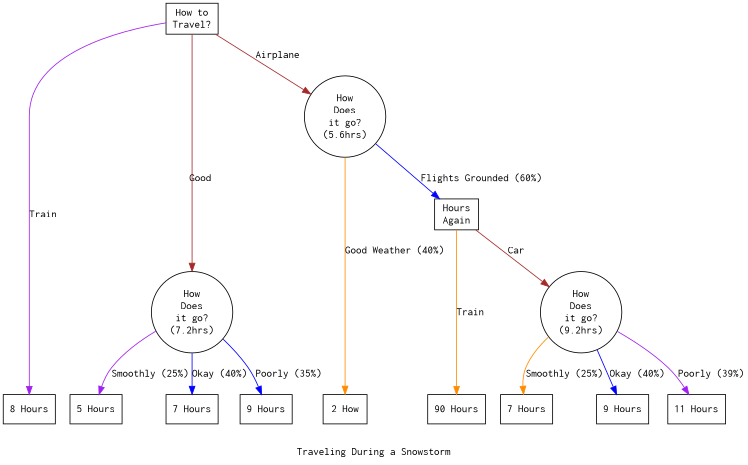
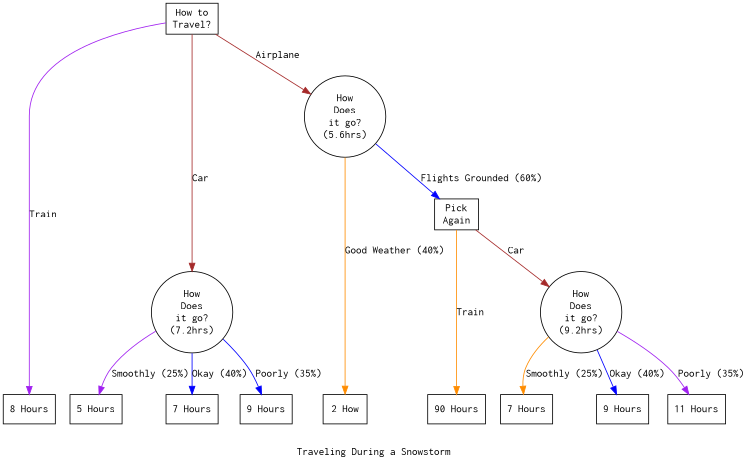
  digraph {
    fontname=inconsolata
    label="Traveling During a Snowstorm"
    rankdir=TB
    node [fontname=inconsolata shape=box]
    edge [color=blue fontname=inconsolata]
    n1 [label="8 Hours"]
    n2 [label="5 Hours"]
    n3 [label="7 Hours"]
    n4 [label="9 Hours"]
    n5 [label="2 How"]
    n6 [label="90 Hours"]
    n7 [label="7 Hours"]
    n8 [label="9 Hours"]
    n9 [label="11 Hours"]
    n10 [label="How to\nTravel?"]
    n11 [label="How\nDoes\nit go?\n(7.2hrs)" shape=circle]
    n12 [label="How\nDoes\nit go?\n(5.6hrs)" shape=circle]
-   n13 [label="Hours\nAgain"]
+   n13 [label="Pick\nAgain"]
    n14 [label="How\nDoes\nit go?\n(9.2hrs)" shape=circle]
    subgraph sub_1 {
      rank=same
      n1
      n2
      n3
      n4
      n5
      n6
      n7
      n8
      n9
    }
    n10 -> n1 [color=purple label=Train]
-   n10 -> n11 [color=brown label=Good]
+   n10 -> n11 [color=brown label=Car]
    n10 -> n12 [color=brown label=Airplane]
    n11 -> n2 [color=purple label="Smoothly (25%)"]
    n11 -> n3 [label="Okay (40%)"]
    n11 -> n4 [label="Poorly (35%)"]
    n12 -> n5 [color=darkorange label="Good Weather (40%)"]
    n12 -> n13 [label="Flights Grounded (60%)"]
    n13 -> n6 [color=darkorange label=Train]
    n13 -> n14 [color=brown label=Car]
    n14 -> n7 [color=darkorange label="Smoothly (25%)"]
    n14 -> n8 [label="Okay (40%)"]
-   n14 -> n9 [color=purple label="Poorly (39%)"]
+   n14 -> n9 [color=purple label="Poorly (35%)"]
  }
